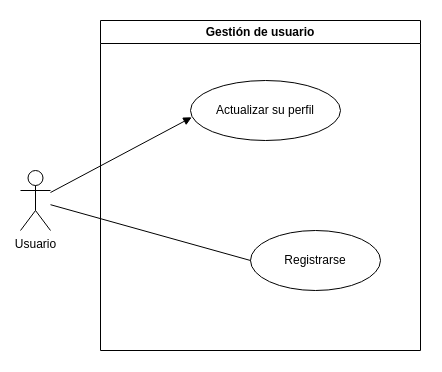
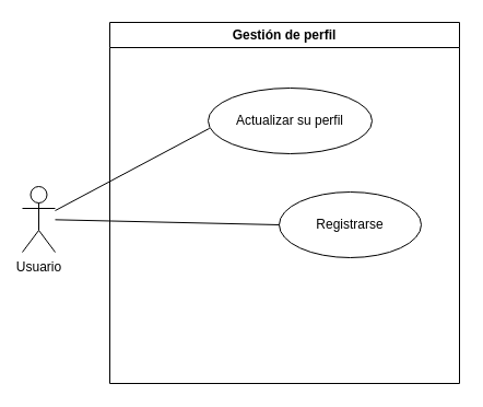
  <mxCell id="0" />
  <mxCell id="1" parent="0" />
  <mxCell id="2" value="Usuario" style="shape=umlActor;verticalLabelPosition=bottom;verticalAlign=top;html=1;" parent="1" vertex="1"><mxGeometry x="20" y="170" width="30" height="60" as="geometry" /></mxCell>
- <mxCell id="3" value="Gestión de usuario" style="swimlane;whiteSpace=wrap;html=1;" parent="1" vertex="1"><mxGeometry x="100" y="20" width="320" height="330" as="geometry"><mxRectangle x="170" y="90" width="140" height="30" as="alternateBounds" /></mxGeometry></mxCell>
+ <mxCell id="3" value="Gestión de perfil" style="swimlane;whiteSpace=wrap;html=1;" parent="1" vertex="1"><mxGeometry x="100" y="20" width="320" height="330" as="geometry"><mxRectangle x="170" y="90" width="140" height="30" as="alternateBounds" /></mxGeometry></mxCell>
  <mxCell id="4" value="Actualizar su perfil" style="ellipse;whiteSpace=wrap;html=1;" parent="3" vertex="1"><mxGeometry x="90" y="60" width="150" height="60" as="geometry" /></mxCell>
- <mxCell id="5" value="Registrarse" style="ellipse;whiteSpace=wrap;html=1;" parent="3" vertex="1"><mxGeometry x="150" y="210" width="130" height="60" as="geometry" /></mxCell>
- <mxCell id="6" value="" style="endArrow=block;html=1;rounded=0;entryX=0.008;entryY=0.614;entryDx=0;entryDy=0;entryPerimeter=0;" parent="1" source="2" target="4" edge="1"><mxGeometry width="50" height="50" relative="1" as="geometry"><mxPoint x="50" y="210" as="sourcePoint" /><mxPoint x="170" y="160" as="targetPoint" /></mxGeometry></mxCell>
+ <mxCell id="5" value="Registrarse" style="ellipse;whiteSpace=wrap;html=1;" parent="3" vertex="1"><mxGeometry x="155" y="155" width="130" height="60" as="geometry" /></mxCell>
+ <mxCell id="6" value="" style="endArrow=none;html=1;rounded=0;entryX=0.008;entryY=0.614;entryDx=0;entryDy=0;entryPerimeter=0;" parent="1" source="2" target="4" edge="1"><mxGeometry width="50" height="50" relative="1" as="geometry"><mxPoint x="50" y="210" as="sourcePoint" /><mxPoint x="170" y="160" as="targetPoint" /></mxGeometry></mxCell>
  <mxCell id="7" value="" style="endArrow=none;html=1;rounded=0;entryX=0;entryY=0.5;entryDx=0;entryDy=0;" parent="1" source="2" target="5" edge="1"><mxGeometry width="50" height="50" relative="1" as="geometry"><mxPoint x="50" y="220" as="sourcePoint" /><mxPoint x="230" y="250" as="targetPoint" /></mxGeometry></mxCell>
